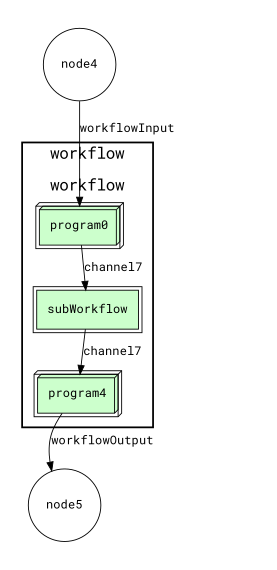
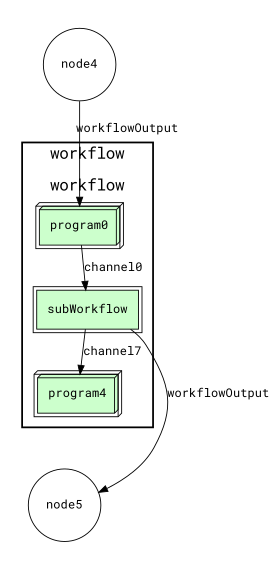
  digraph {
    fontname="Roboto Mono"
    rankdir=TB
    node [fillcolor="#CCFFCC" fontname="Roboto Mono" peripheries=2 shape=box3d style=filled]
    edge [fontname="Roboto Mono"]
    n1 [label=program0]
    n2 [label=program4]
    n3 [label=subWorkflow shape=box]
    node4 [fillcolor="#FFFFFF" peripheries=1 shape=circle width=0.2]
    node5 [fillcolor="#FFFFFF" peripheries=1 shape=circle width=0.2]
    subgraph cluster_1 {
      fontsize=18
      label=workflow
      penwidth=2
      subgraph cluster_2 {
        color=white
        fontsize=18
        label=workflow
        penwidth=2
        n1
        n2
        n3
      }
    }
    subgraph cluster_3 {
      color=white
      subgraph cluster_4 {
        color=white
        node4
      }
    }
    subgraph cluster_5 {
      color=white
      subgraph cluster_6 {
        color=white
        node5
      }
    }
-   n1 -> n3 [label=channel7]
-   n2 -> node5 [label=workflowOutput]
+   n1 -> n3 [label=channel0]
+   n3 -> node5 [label=workflowOutput]
    n3 -> n2 [label=channel7]
-   node4 -> n1 [label=workflowInput]
+   node4 -> n1 [label=workflowOutput]
  }
